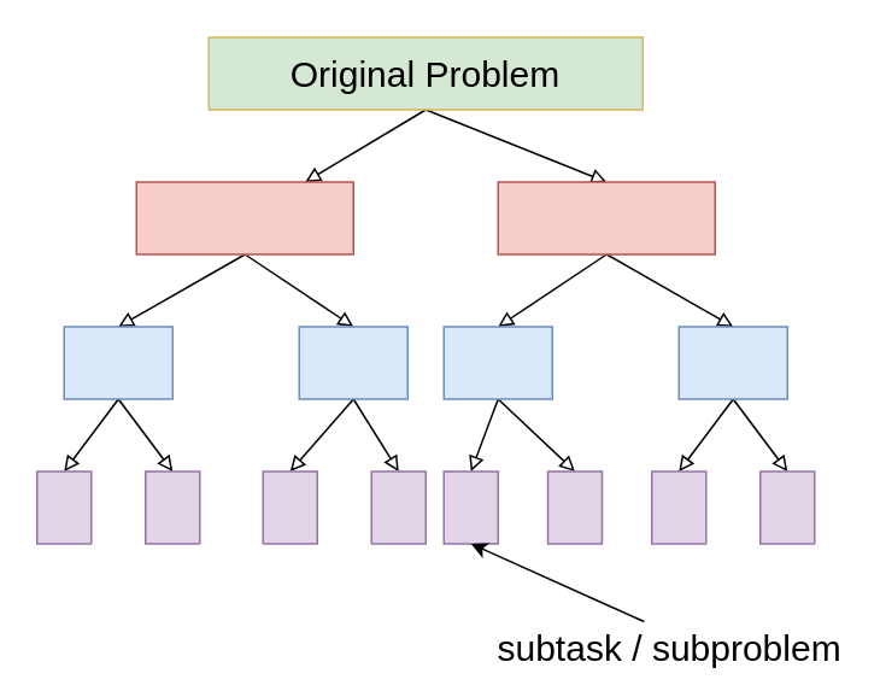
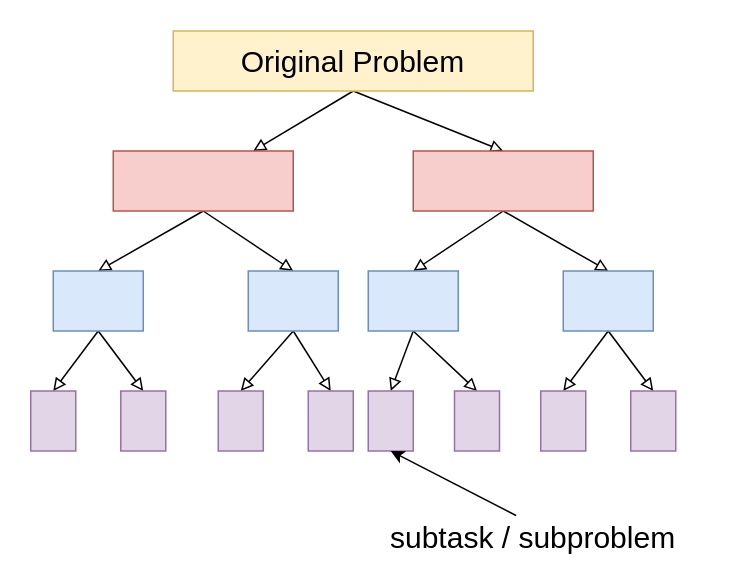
  <mxCell id="0" />
  <mxCell id="1" parent="0" />
  <mxCell id="2" style="rounded=0;orthogonalLoop=1;jettySize=auto;html=1;exitX=0.5;exitY=1;exitDx=0;exitDy=0;endArrow=block;endFill=0;" edge="1" parent="1" source="4" target="7"><mxGeometry relative="1" as="geometry" /></mxCell>
  <mxCell id="3" style="edgeStyle=none;rounded=0;orthogonalLoop=1;jettySize=auto;html=1;entryX=0.5;entryY=0;entryDx=0;entryDy=0;endArrow=block;endFill=0;exitX=0.5;exitY=1;exitDx=0;exitDy=0;" edge="1" parent="1" source="4" target="10"><mxGeometry relative="1" as="geometry"><mxPoint x="235" y="60" as="sourcePoint" /></mxGeometry></mxCell>
- <mxCell id="4" value="&lt;font style=&quot;font-size: 20px&quot;&gt;Original Problem&lt;/font&gt;" style="rounded=0;whiteSpace=wrap;html=1;fillColor=#d5e8d4;strokeColor=#d6b656;" vertex="1" parent="1"><mxGeometry x="115" y="20" width="240" height="40" as="geometry" /></mxCell>
+ <mxCell id="4" value="&lt;font style=&quot;font-size: 20px&quot;&gt;Original Problem&lt;/font&gt;" style="rounded=0;whiteSpace=wrap;html=1;fillColor=#fff2cc;strokeColor=#d6b656;" vertex="1" parent="1"><mxGeometry x="115" y="20" width="240" height="40" as="geometry" /></mxCell>
  <mxCell id="5" style="edgeStyle=none;rounded=0;orthogonalLoop=1;jettySize=auto;html=1;entryX=0.5;entryY=0;entryDx=0;entryDy=0;exitX=0.5;exitY=1;exitDx=0;exitDy=0;endArrow=block;endFill=0;" edge="1" parent="1" source="7" target="13"><mxGeometry relative="1" as="geometry" /></mxCell>
  <mxCell id="6" style="edgeStyle=none;rounded=0;orthogonalLoop=1;jettySize=auto;html=1;entryX=0.5;entryY=0;entryDx=0;entryDy=0;exitX=0.5;exitY=1;exitDx=0;exitDy=0;endArrow=block;endFill=0;" edge="1" parent="1" source="7" target="16"><mxGeometry relative="1" as="geometry" /></mxCell>
  <mxCell id="7" value="" style="rounded=0;whiteSpace=wrap;html=1;fillColor=#f8cecc;strokeColor=#b85450;" vertex="1" parent="1"><mxGeometry x="75" y="100" width="120" height="40" as="geometry" /></mxCell>
  <mxCell id="8" style="edgeStyle=none;rounded=0;orthogonalLoop=1;jettySize=auto;html=1;entryX=0.5;entryY=0;entryDx=0;entryDy=0;exitX=0.5;exitY=1;exitDx=0;exitDy=0;endArrow=block;endFill=0;" edge="1" parent="1" source="10" target="19"><mxGeometry relative="1" as="geometry" /></mxCell>
  <mxCell id="9" style="edgeStyle=none;rounded=0;orthogonalLoop=1;jettySize=auto;html=1;entryX=0.5;entryY=0;entryDx=0;entryDy=0;exitX=0.5;exitY=1;exitDx=0;exitDy=0;endArrow=block;endFill=0;" edge="1" parent="1" source="10" target="22"><mxGeometry relative="1" as="geometry" /></mxCell>
  <mxCell id="10" value="" style="rounded=0;whiteSpace=wrap;html=1;fillColor=#f8cecc;strokeColor=#b85450;" vertex="1" parent="1"><mxGeometry x="275" y="100" width="120" height="40" as="geometry" /></mxCell>
  <mxCell id="11" style="edgeStyle=none;rounded=0;orthogonalLoop=1;jettySize=auto;html=1;entryX=0.5;entryY=0;entryDx=0;entryDy=0;exitX=0.5;exitY=1;exitDx=0;exitDy=0;endArrow=block;endFill=0;" edge="1" parent="1" source="13" target="23"><mxGeometry relative="1" as="geometry" /></mxCell>
  <mxCell id="12" style="edgeStyle=none;rounded=0;orthogonalLoop=1;jettySize=auto;html=1;entryX=0.5;entryY=0;entryDx=0;entryDy=0;exitX=0.5;exitY=1;exitDx=0;exitDy=0;endArrow=block;endFill=0;" edge="1" parent="1" source="13" target="24"><mxGeometry relative="1" as="geometry" /></mxCell>
  <mxCell id="13" value="" style="rounded=0;whiteSpace=wrap;html=1;fillColor=#dae8fc;strokeColor=#6c8ebf;" vertex="1" parent="1"><mxGeometry x="35" y="180" width="60" height="40" as="geometry" /></mxCell>
  <mxCell id="14" style="edgeStyle=none;rounded=0;orthogonalLoop=1;jettySize=auto;html=1;entryX=0.5;entryY=0;entryDx=0;entryDy=0;exitX=0.5;exitY=1;exitDx=0;exitDy=0;endArrow=block;endFill=0;" edge="1" parent="1" source="16" target="25"><mxGeometry relative="1" as="geometry" /></mxCell>
  <mxCell id="15" style="edgeStyle=none;rounded=0;orthogonalLoop=1;jettySize=auto;html=1;entryX=0.5;entryY=0;entryDx=0;entryDy=0;exitX=0.5;exitY=1;exitDx=0;exitDy=0;endArrow=block;endFill=0;" edge="1" parent="1" source="16" target="26"><mxGeometry relative="1" as="geometry" /></mxCell>
  <mxCell id="16" value="" style="rounded=0;whiteSpace=wrap;html=1;fillColor=#dae8fc;strokeColor=#6c8ebf;" vertex="1" parent="1"><mxGeometry x="165" y="180" width="60" height="40" as="geometry" /></mxCell>
  <mxCell id="17" style="edgeStyle=none;rounded=0;orthogonalLoop=1;jettySize=auto;html=1;entryX=0.5;entryY=0;entryDx=0;entryDy=0;exitX=0.5;exitY=1;exitDx=0;exitDy=0;endArrow=block;endFill=0;" edge="1" parent="1" source="19" target="27"><mxGeometry relative="1" as="geometry" /></mxCell>
  <mxCell id="18" style="edgeStyle=none;rounded=0;orthogonalLoop=1;jettySize=auto;html=1;entryX=0.5;entryY=0;entryDx=0;entryDy=0;exitX=0.5;exitY=1;exitDx=0;exitDy=0;endArrow=block;endFill=0;" edge="1" parent="1" source="19" target="28"><mxGeometry relative="1" as="geometry" /></mxCell>
  <mxCell id="19" value="" style="rounded=0;whiteSpace=wrap;html=1;fillColor=#dae8fc;strokeColor=#6c8ebf;" vertex="1" parent="1"><mxGeometry x="245" y="180" width="60" height="40" as="geometry" /></mxCell>
  <mxCell id="20" style="edgeStyle=none;rounded=0;orthogonalLoop=1;jettySize=auto;html=1;entryX=0.5;entryY=0;entryDx=0;entryDy=0;exitX=0.5;exitY=1;exitDx=0;exitDy=0;endArrow=block;endFill=0;" edge="1" parent="1" source="22" target="29"><mxGeometry relative="1" as="geometry" /></mxCell>
  <mxCell id="21" style="edgeStyle=none;rounded=0;orthogonalLoop=1;jettySize=auto;html=1;entryX=0.5;entryY=0;entryDx=0;entryDy=0;exitX=0.5;exitY=1;exitDx=0;exitDy=0;endArrow=block;endFill=0;" edge="1" parent="1" source="22" target="30"><mxGeometry relative="1" as="geometry" /></mxCell>
  <mxCell id="22" value="" style="rounded=0;whiteSpace=wrap;html=1;fillColor=#dae8fc;strokeColor=#6c8ebf;" vertex="1" parent="1"><mxGeometry x="375" y="180" width="60" height="40" as="geometry" /></mxCell>
  <mxCell id="23" value="" style="rounded=0;whiteSpace=wrap;html=1;fillColor=#e1d5e7;strokeColor=#9673a6;" vertex="1" parent="1"><mxGeometry x="20" y="260" width="30" height="40" as="geometry" /></mxCell>
  <mxCell id="24" value="" style="rounded=0;whiteSpace=wrap;html=1;fillColor=#e1d5e7;strokeColor=#9673a6;" vertex="1" parent="1"><mxGeometry x="80" y="260" width="30" height="40" as="geometry" /></mxCell>
  <mxCell id="25" value="" style="rounded=0;whiteSpace=wrap;html=1;fillColor=#e1d5e7;strokeColor=#9673a6;" vertex="1" parent="1"><mxGeometry x="145" y="260" width="30" height="40" as="geometry" /></mxCell>
  <mxCell id="26" value="" style="rounded=0;whiteSpace=wrap;html=1;fillColor=#e1d5e7;strokeColor=#9673a6;" vertex="1" parent="1"><mxGeometry x="205" y="260" width="30" height="40" as="geometry" /></mxCell>
  <mxCell id="27" value="" style="rounded=0;whiteSpace=wrap;html=1;fillColor=#e1d5e7;strokeColor=#9673a6;" vertex="1" parent="1"><mxGeometry x="245" y="260" width="30" height="40" as="geometry" /></mxCell>
  <mxCell id="28" value="" style="rounded=0;whiteSpace=wrap;html=1;fillColor=#e1d5e7;strokeColor=#9673a6;" vertex="1" parent="1"><mxGeometry x="302.5" y="260" width="30" height="40" as="geometry" /></mxCell>
  <mxCell id="29" value="" style="rounded=0;whiteSpace=wrap;html=1;fillColor=#e1d5e7;strokeColor=#9673a6;" vertex="1" parent="1"><mxGeometry x="360" y="260" width="30" height="40" as="geometry" /></mxCell>
  <mxCell id="30" value="" style="rounded=0;whiteSpace=wrap;html=1;fillColor=#e1d5e7;strokeColor=#9673a6;" vertex="1" parent="1"><mxGeometry x="420" y="260" width="30" height="40" as="geometry" /></mxCell>
  <mxCell id="31" style="edgeStyle=none;rounded=0;orthogonalLoop=1;jettySize=auto;html=1;entryX=0.5;entryY=1;entryDx=0;entryDy=0;" edge="1" parent="1" source="32" target="27"><mxGeometry relative="1" as="geometry" /></mxCell>
- <mxCell id="32" value="&lt;font style=&quot;font-size: 20px&quot;&gt;subtask / subproblem&lt;/font&gt;" style="text;html=1;resizable=0;points=[];autosize=1;align=left;verticalAlign=top;spacingTop=-4;" vertex="1" parent="1"><mxGeometry x="273" y="343" width="210" height="20" as="geometry" /></mxCell>
+ <mxCell id="32" value="&lt;font style=&quot;font-size: 20px&quot;&gt;subtask / subproblem&lt;/font&gt;" style="text;html=1;resizable=0;points=[];autosize=1;align=left;verticalAlign=top;spacingTop=-4;" vertex="1" parent="1"><mxGeometry x="258" y="343" width="210" height="20" as="geometry" /></mxCell>
